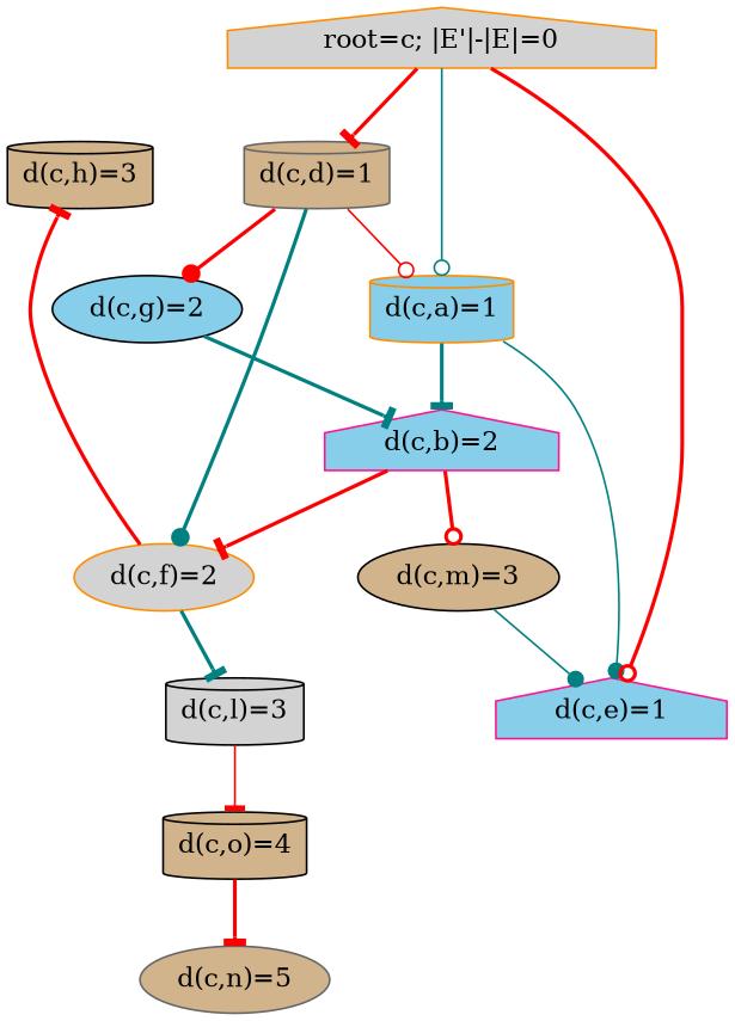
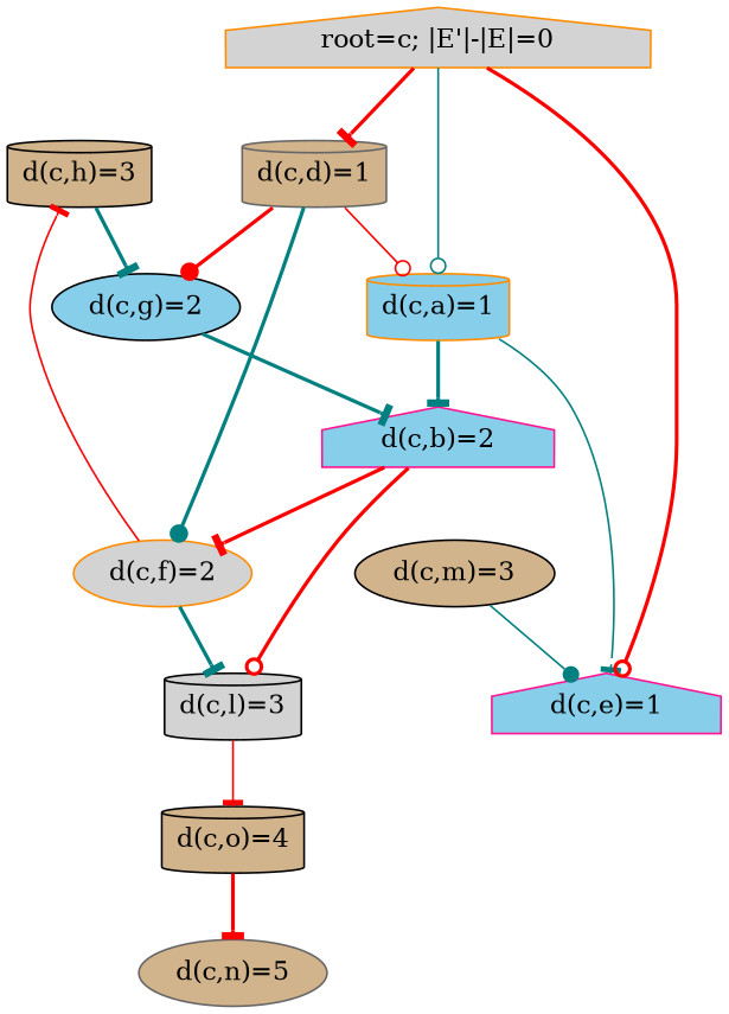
  digraph {
    node [color=black fillcolor=tan shape=cylinder style=filled]
    edge [arrowhead=tee color=red style=bold]
    n1 [label="d(c,h)=3"]
    n2 [fillcolor=skyblue label="d(c,g)=2" shape=ellipse]
    n3 [color=deeppink fillcolor=skyblue label="d(c,b)=2" shape=house]
    n4 [label="d(c,m)=3" shape=ellipse]
    n5 [color=darkorange fillcolor=lightgrey label="d(c,f)=2" shape=ellipse]
    n6 [color=deeppink fillcolor=skyblue label="d(c,e)=1" shape=house]
    n7 [color=gray40 label="d(c,n)=5" shape=ellipse]
    n8 [fillcolor=lightgrey label="d(c,l)=3"]
    n9 [label="d(c,o)=4"]
    n10 [color=darkorange fillcolor=skyblue label="d(c,a)=1"]
    n11 [color=gray40 label="d(c,d)=1"]
    n12 [color=darkorange fillcolor=lightgrey label="root=c; |E'|-|E|=0" shape=house]
+   n1 -> n2 [color=teal]
    n2 -> n3 [color=teal]
-   n3 -> n4 [arrowhead=odot]
+   n3 -> n8 [arrowhead=odot]
    n3 -> n5
    n4 -> n6 [arrowhead=dot color=teal style=solid]
-   n5 -> n1
+   n5 -> n1 [style=solid]
    n5 -> n8 [color=teal]
    n8 -> n9 [style=solid]
    n9 -> n7
    n10 -> n3 [color=teal]
-   n10 -> n6 [arrowhead=dot color=teal style=solid]
+   n10 -> n6 [color=teal style=solid]
    n11 -> n2 [arrowhead=dot]
    n11 -> n5 [arrowhead=dot color=teal]
    n11 -> n10 [arrowhead=odot style=solid]
    n12 -> n6 [arrowhead=odot]
    n12 -> n10 [arrowhead=odot color=teal style=solid]
    n12 -> n11
  }
